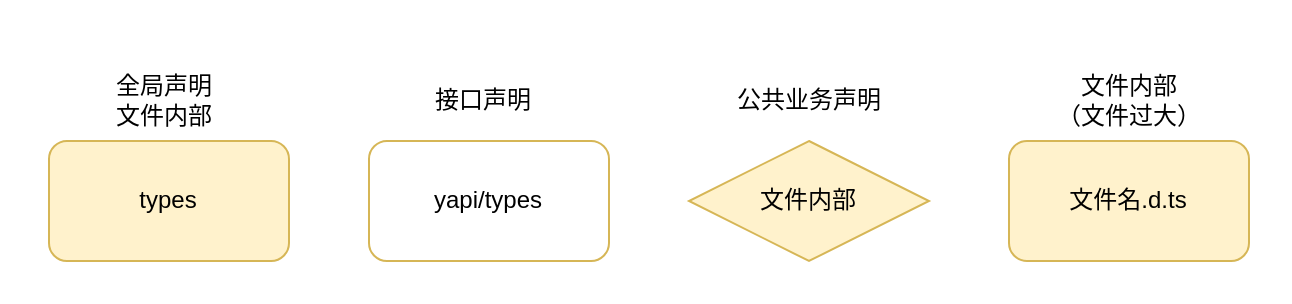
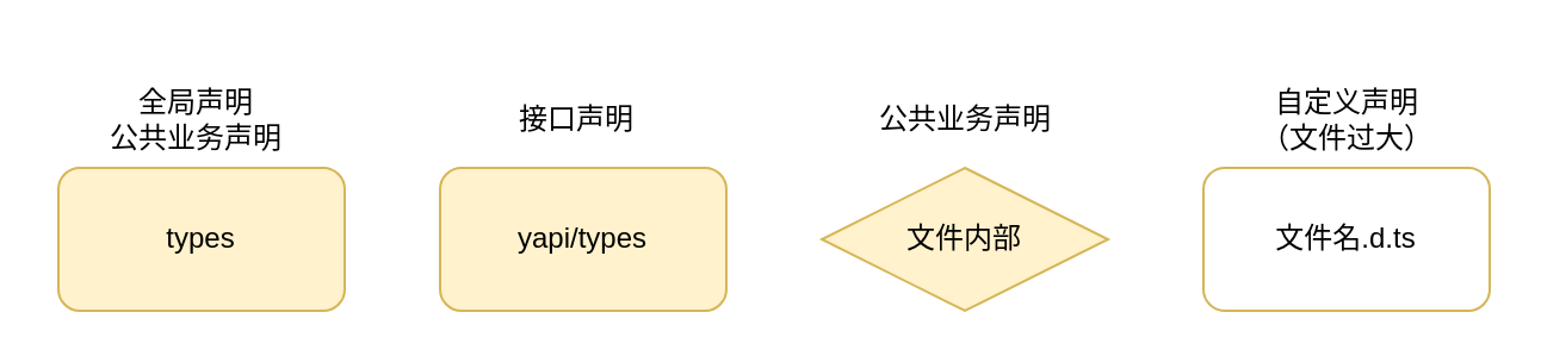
  <mxCell id="0" />
  <mxCell id="1" parent="0" />
  <mxCell id="2" value="types" style="rounded=1;whiteSpace=wrap;html=1;fillColor=#fff2cc;strokeColor=#d6b656;" vertex="1" parent="1"><mxGeometry x="24" y="70" width="120" height="60" as="geometry" /></mxCell>
- <mxCell id="3" value="文件名.d.ts" style="rounded=1;whiteSpace=wrap;html=1;fillColor=#fff2cc;strokeColor=#d6b656;" vertex="1" parent="1"><mxGeometry x="504" y="70" width="120" height="60" as="geometry" /></mxCell>
+ <mxCell id="3" value="文件名.d.ts" style="rounded=1;whiteSpace=wrap;html=1;fillColor=#ffffff;strokeColor=#d6b656;" vertex="1" parent="1"><mxGeometry x="504" y="70" width="120" height="60" as="geometry" /></mxCell>
  <mxCell id="4" value="文件内部" style="rhombus;whiteSpace=wrap;html=1;fillColor=#fff2cc;strokeColor=#d6b656;" vertex="1" parent="1"><mxGeometry x="344" y="70" width="120" height="60" as="geometry" /></mxCell>
- <mxCell id="5" value="yapi/types" style="rounded=1;whiteSpace=wrap;html=1;fillColor=#ffffff;strokeColor=#d6b656;" vertex="1" parent="1"><mxGeometry x="184" y="70" width="120" height="60" as="geometry" /></mxCell>
- <mxCell id="6" value="全局声明 &lt;br&gt;文件内部" style="text;html=1;strokeColor=none;fillColor=none;align=center;verticalAlign=middle;whiteSpace=wrap;rounded=0;" vertex="1" parent="1"><mxGeometry x="20" y="20" width="124" height="60" as="geometry" /></mxCell>
+ <mxCell id="5" value="yapi/types" style="rounded=1;whiteSpace=wrap;html=1;fillColor=#fff2cc;strokeColor=#d6b656;" vertex="1" parent="1"><mxGeometry x="184" y="70" width="120" height="60" as="geometry" /></mxCell>
+ <mxCell id="6" value="全局声明 &lt;br&gt;公共业务声明" style="text;html=1;strokeColor=none;fillColor=none;align=center;verticalAlign=middle;whiteSpace=wrap;rounded=0;" vertex="1" parent="1"><mxGeometry x="20" y="20" width="124" height="60" as="geometry" /></mxCell>
  <mxCell id="7" value="接口声明" style="text;html=1;align=center;verticalAlign=middle;resizable=0;points=[];autosize=1;" vertex="1" parent="1"><mxGeometry x="211" y="40" width="60" height="20" as="geometry" /></mxCell>
  <mxCell id="8" value="公共业务声明" style="text;html=1;align=center;verticalAlign=middle;resizable=0;points=[];autosize=1;" vertex="1" parent="1"><mxGeometry x="364" y="40" width="80" height="20" as="geometry" /></mxCell>
- <mxCell id="9" value="文件内部&lt;br&gt;（文件过大）" style="text;html=1;align=center;verticalAlign=middle;resizable=0;points=[];autosize=1;" vertex="1" parent="1"><mxGeometry x="519" y="35" width="90" height="30" as="geometry" /></mxCell>
+ <mxCell id="9" value="自定义声明&lt;br&gt;（文件过大）" style="text;html=1;align=center;verticalAlign=middle;resizable=0;points=[];autosize=1;" vertex="1" parent="1"><mxGeometry x="519" y="35" width="90" height="30" as="geometry" /></mxCell>
